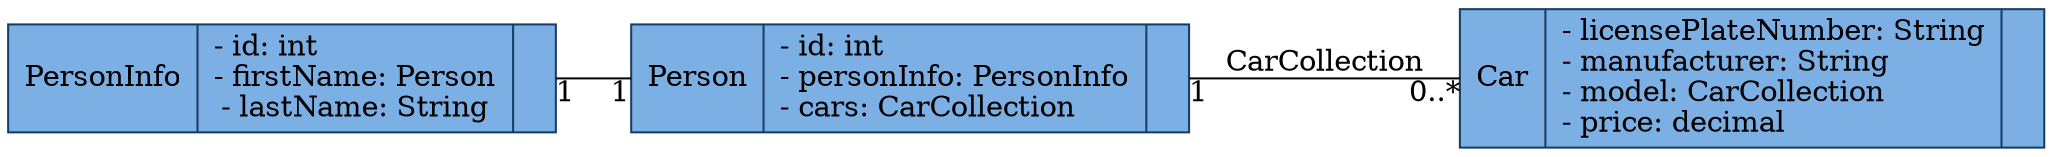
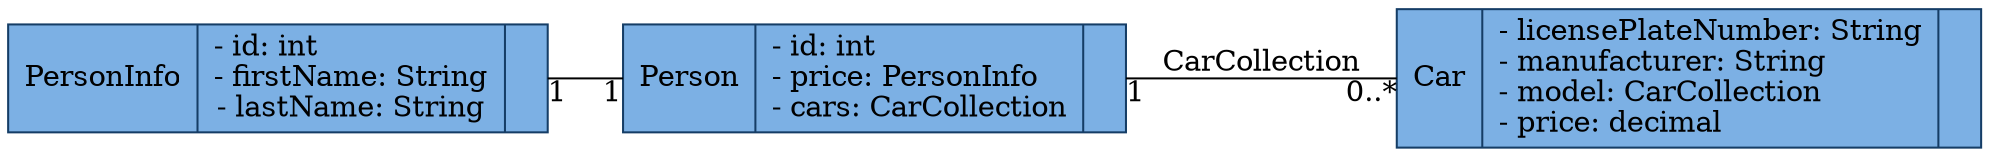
  digraph {
    rankdir=LR
    node [color="#153d66" fillcolor="#7cb0e4" shape=record style=filled]
    edge [arrowhead=none headport=name taillabel=1 tailport=methods]
-   n1 [label="{<name>PersonInfo|- id: int\l- firstName: Person\l- lastName: String|<methods>}"]
-   n2 [label="{<name>Person|<attributes>- id: int\l- personInfo: PersonInfo\l- cars: CarCollection\l|<methods>}"]
+   n1 [label="{<name>PersonInfo|- id: int\l- firstName: String\l- lastName: String|<methods>}"]
+   n2 [label="{<name>Person|<attributes>- id: int\l- price: PersonInfo\l- cars: CarCollection\l|<methods>}"]
    n3 [label="{<name>Car|<attributes>- licensePlateNumber: String\l- manufacturer: String\l- model: CarCollection\l- price: decimal\l|}"]
    subgraph sub_1 {
      n1
    }
    subgraph sub_2 {
      n2
    }
    subgraph sub_3 {
      n3
    }
    n1 -> n2 [headlabel=1]
    n2 -> n3 [headlabel="0..*" label=CarCollection]
  }
